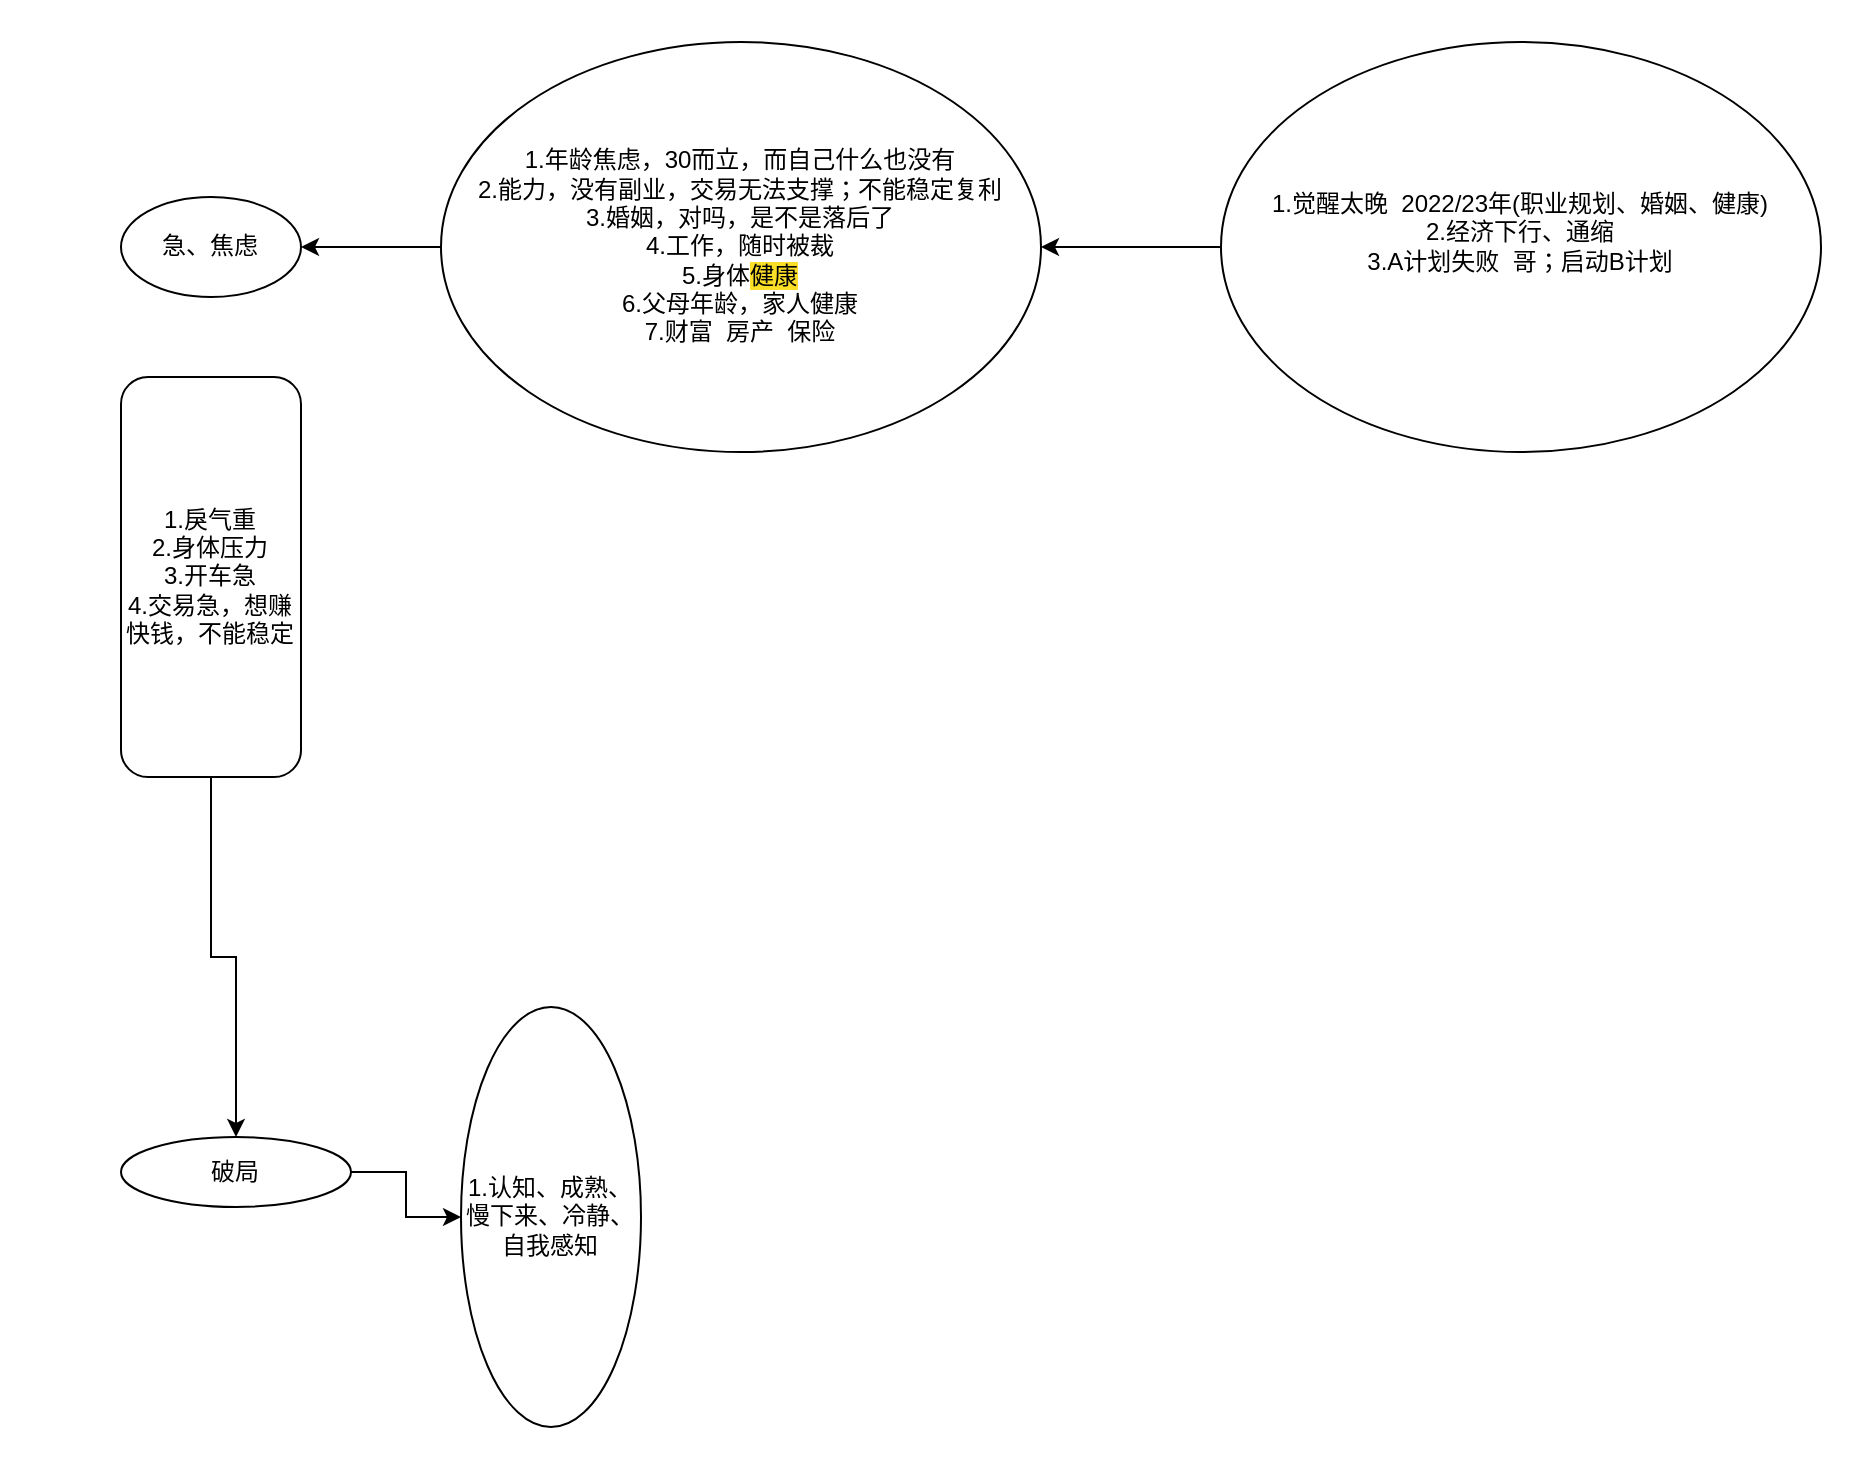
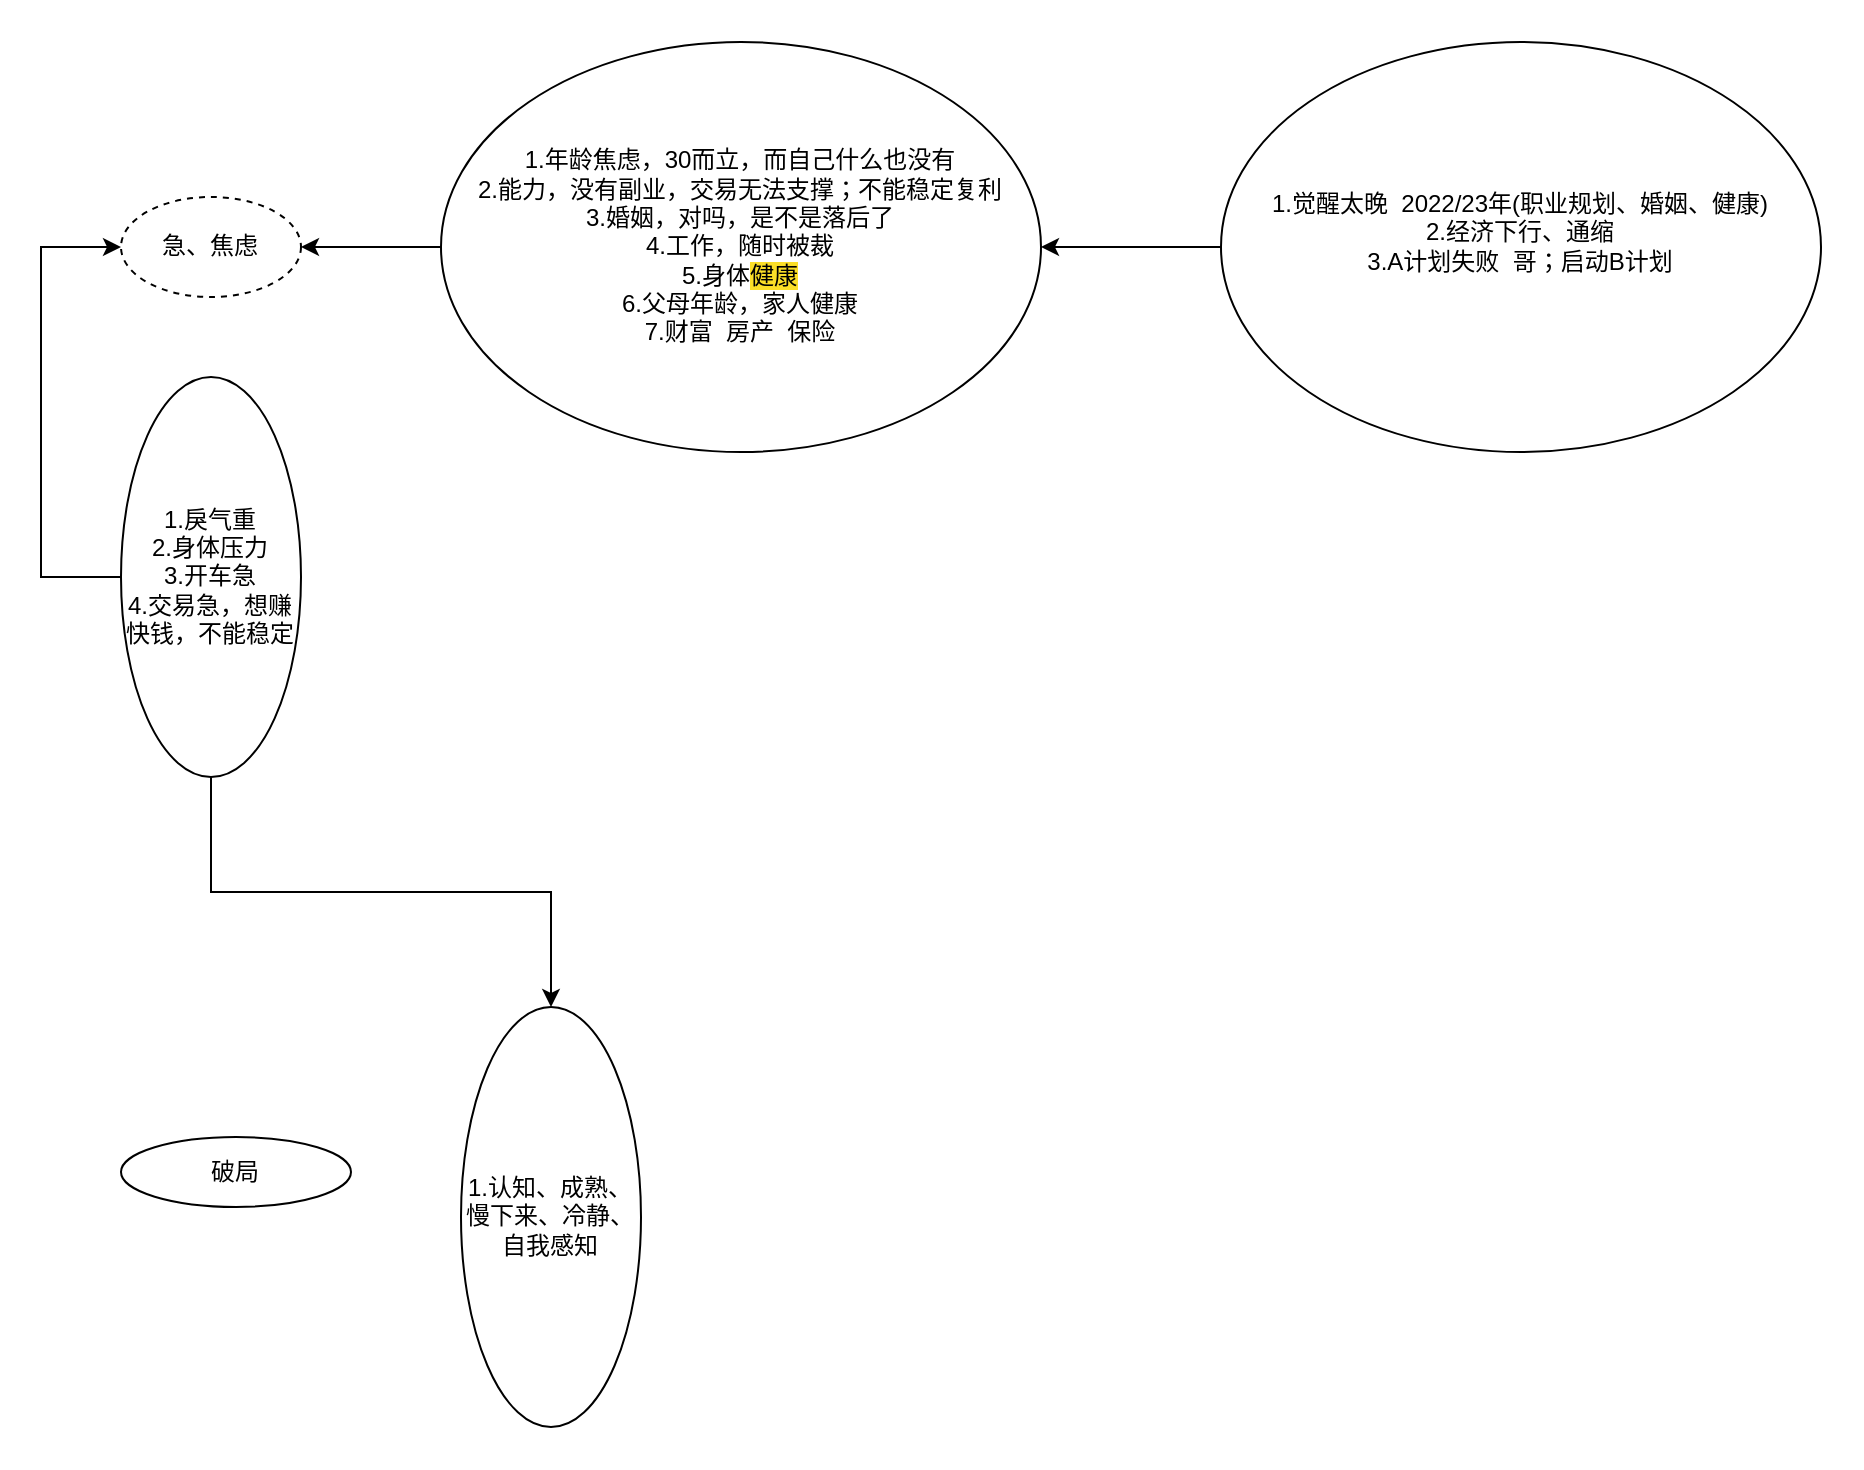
  <mxCell id="0" />
  <mxCell id="1" parent="0" />
- <mxCell id="2" value="急、焦虑" style="ellipse;whiteSpace=wrap;html=1;" vertex="1" parent="1"><mxGeometry x="60" y="98" width="90" height="50" as="geometry" /></mxCell>
- <mxCell id="4" style="edgeStyle=orthogonalEdgeStyle;rounded=0;orthogonalLoop=1;jettySize=auto;html=1;exitX=0.5;exitY=1;exitDx=0;exitDy=0;" edge="1" parent="1" source="5" target="11"><mxGeometry relative="1" as="geometry" /></mxCell>
- <mxCell id="5" value="1.戾气重&lt;br&gt;2.身体压力&lt;br&gt;3.开车急&lt;br&gt;4.交易急，想赚快钱，不能稳定" style="whiteSpace=wrap;html=1;rounded=1;" vertex="1" parent="1"><mxGeometry x="60" y="188" width="90" height="200" as="geometry" /></mxCell>
+ <mxCell id="2" value="急、焦虑" style="ellipse;whiteSpace=wrap;html=1;dashed=1;" vertex="1" parent="1"><mxGeometry x="60" y="98" width="90" height="50" as="geometry" /></mxCell>
+ <mxCell id="3" style="edgeStyle=orthogonalEdgeStyle;rounded=0;orthogonalLoop=1;jettySize=auto;html=1;exitX=0;exitY=0.5;exitDx=0;exitDy=0;entryX=0;entryY=0.5;entryDx=0;entryDy=0;" edge="1" parent="1" source="5" target="2"><mxGeometry relative="1" as="geometry"><Array as="points"><mxPoint x="20" y="288" /><mxPoint x="20" y="123" /></Array></mxGeometry></mxCell>
+ <mxCell id="4" style="edgeStyle=orthogonalEdgeStyle;rounded=0;orthogonalLoop=1;jettySize=auto;html=1;exitX=0.5;exitY=1;exitDx=0;exitDy=0;" edge="1" parent="1" source="5" target="12"><mxGeometry relative="1" as="geometry" /></mxCell>
+ <mxCell id="5" value="1.戾气重&lt;br&gt;2.身体压力&lt;br&gt;3.开车急&lt;br&gt;4.交易急，想赚快钱，不能稳定" style="ellipse;whiteSpace=wrap;html=1;" vertex="1" parent="1"><mxGeometry x="60" y="188" width="90" height="200" as="geometry" /></mxCell>
  <mxCell id="6" value="" style="edgeStyle=orthogonalEdgeStyle;rounded=0;orthogonalLoop=1;jettySize=auto;html=1;" edge="1" parent="1" source="7" target="2"><mxGeometry relative="1" as="geometry" /></mxCell>
  <mxCell id="7" value="1.&lt;span style=&quot;background-color: initial;&quot;&gt;年龄焦虑，30而立，而自己什么也没有&lt;br&gt;&lt;/span&gt;&lt;span style=&quot;background-color: initial;&quot;&gt;2.能力&lt;/span&gt;&lt;span style=&quot;background-color: initial;&quot; class=&quot;ne-text&quot;&gt;，没有副业，交易无法支撑；不能稳定复利&lt;br&gt;&lt;/span&gt;&lt;span style=&quot;background-color: initial;&quot;&gt;3.&lt;/span&gt;&lt;span style=&quot;background-color: initial;&quot;&gt;婚姻，对吗，是不是落后了&lt;br&gt;4.工作，随时被裁&lt;br&gt;5.&lt;/span&gt;&lt;span style=&quot;background-color: initial;&quot;&gt;身体&lt;/span&gt;&lt;span style=&quot;background-color: rgb(251, 222, 40);&quot; class=&quot;ne-text&quot;&gt;健康&lt;br&gt;&lt;/span&gt;&lt;span style=&quot;background-color: initial;&quot;&gt;6.&lt;/span&gt;&lt;span style=&quot;background-color: initial;&quot;&gt;父母年龄，家人健康&lt;br&gt;7.财富&amp;nbsp; 房产&amp;nbsp; 保险&lt;/span&gt;&lt;span style=&quot;background-color: initial;&quot;&gt;&lt;br&gt;&lt;/span&gt;" style="ellipse;whiteSpace=wrap;html=1;" vertex="1" parent="1"><mxGeometry x="220" y="20.5" width="300" height="205" as="geometry" /></mxCell>
  <mxCell id="8" style="edgeStyle=orthogonalEdgeStyle;rounded=0;orthogonalLoop=1;jettySize=auto;html=1;exitX=0;exitY=0.5;exitDx=0;exitDy=0;" edge="1" parent="1" source="9" target="7"><mxGeometry relative="1" as="geometry" /></mxCell>
  <mxCell id="9" value="&lt;span style=&quot;background-color: initial;&quot;&gt;1.觉醒太晚&amp;nbsp; 2022/23年(职业规划、婚姻、健康)&lt;br&gt;2.经济下行、通缩&lt;br&gt;3.A计划失败&amp;nbsp; 哥；启动B计划&lt;br&gt;&lt;br&gt;&lt;/span&gt;" style="ellipse;whiteSpace=wrap;html=1;" vertex="1" parent="1"><mxGeometry x="610" y="20.5" width="300" height="205" as="geometry" /></mxCell>
- <mxCell id="10" style="edgeStyle=orthogonalEdgeStyle;rounded=0;orthogonalLoop=1;jettySize=auto;html=1;exitX=1;exitY=0.5;exitDx=0;exitDy=0;" edge="1" parent="1" source="11" target="12"><mxGeometry relative="1" as="geometry" /></mxCell>
  <mxCell id="11" value="破局" style="ellipse;whiteSpace=wrap;html=1;" vertex="1" parent="1"><mxGeometry x="60" y="568" width="115" height="35" as="geometry" /></mxCell>
  <mxCell id="12" value="1.认知、成熟、慢下来、冷静、自我感知" style="ellipse;whiteSpace=wrap;html=1;" vertex="1" parent="1"><mxGeometry x="230" y="503" width="90" height="210" as="geometry" /></mxCell>
